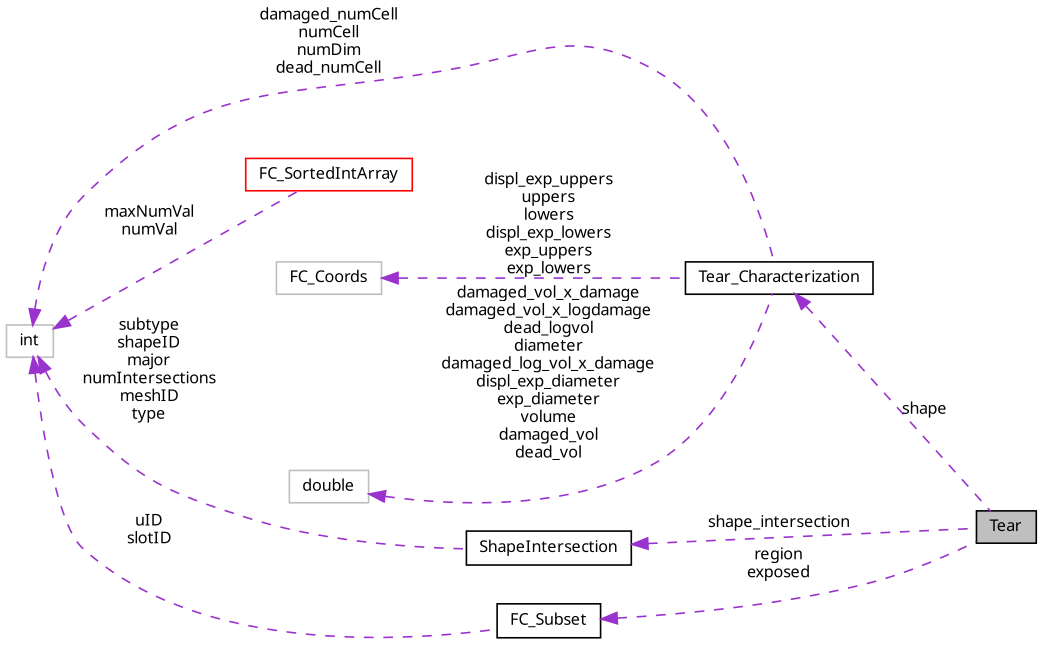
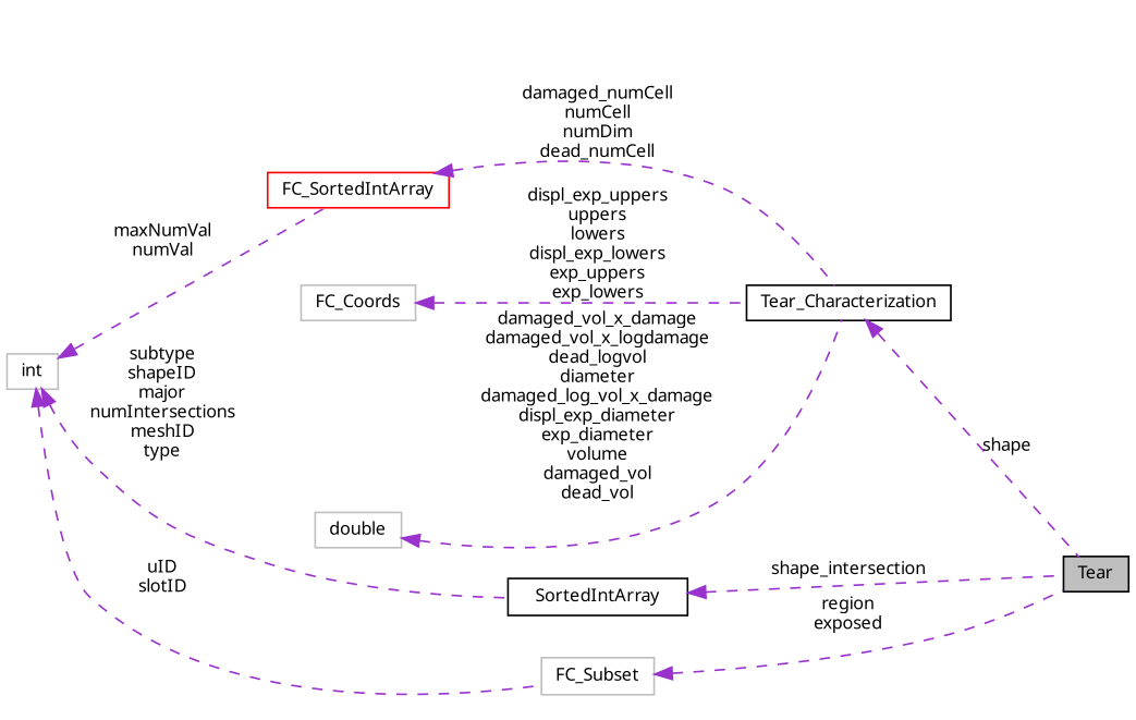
  digraph {
    rankdir=LR
    node [color=black fillcolor=white fontname="FreeSans.ttf" fontsize=10 shape=record style=filled]
    edge [color=darkorchid3 dir=back fontname="FreeSans.ttf" fontsize=10 labelfontname="FreeSans.ttf" labelfontsize=10 style=dashed]
    n1 [fillcolor=grey75 fontcolor=black height=0.2 label=Tear width=0.4]
    n2 [height=0.2 label=Tear_Characterization width=0.4]
    n3 [color=grey75 height=0.2 label=FC_Coords width=0.4]
    n4 [color=grey75 height=0.2 label=double width=0.4]
    n5 [color=grey75 height=0.2 label=int width=0.4]
-   n6 [height=0.2 label=ShapeIntersection width=0.4]
+   n6 [height=0.2 label=SortedIntArray width=0.4]
    n7 [color=red height=0.2 label=FC_SortedIntArray width=0.4]
-   n8 [height=0.2 label=FC_Subset width=0.4]
+   n8 [color=grey75 height=0.2 label=FC_Subset width=0.4]
    n2 -> n1 [label=shape]
    n3 -> n2 [label="displ_exp_uppers\nuppers\nlowers\ndispl_exp_lowers\nexp_uppers\nexp_lowers"]
    n4 -> n2 [label="damaged_vol_x_damage\ndamaged_vol_x_logdamage\ndead_logvol\ndiameter\ndamaged_log_vol_x_damage\ndispl_exp_diameter\nexp_diameter\nvolume\ndamaged_vol\ndead_vol"]
-   n5 -> n2 [label="damaged_numCell\nnumCell\nnumDim\ndead_numCell"]
+   n7 -> n2 [label="damaged_numCell\nnumCell\nnumDim\ndead_numCell"]
    n5 -> n6 [label="subtype\nshapeID\nmajor\nnumIntersections\nmeshID\ntype"]
    n5 -> n7 [label="maxNumVal\nnumVal"]
    n5 -> n8 [label="uID\nslotID"]
    n6 -> n1 [label=shape_intersection]
    n8 -> n1 [label="region\nexposed"]
  }
